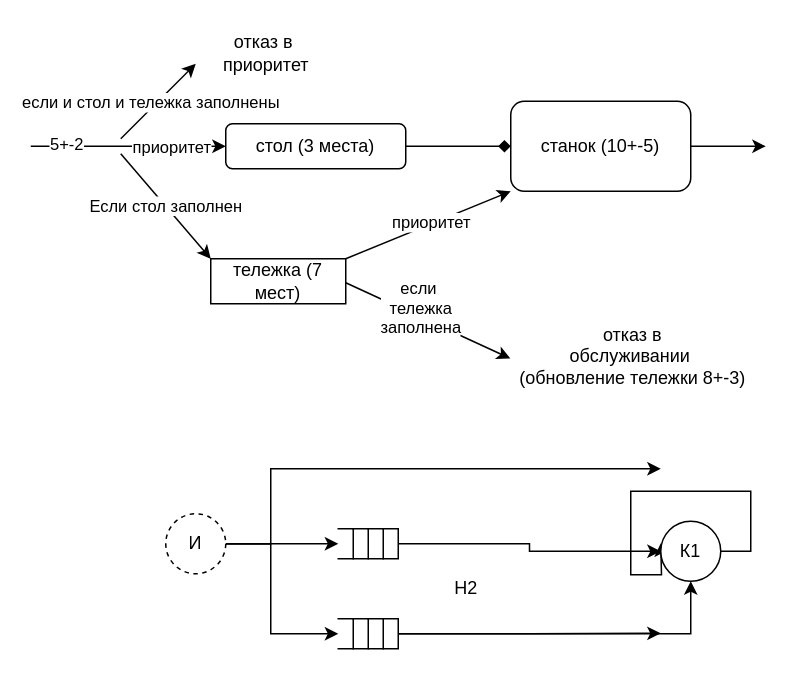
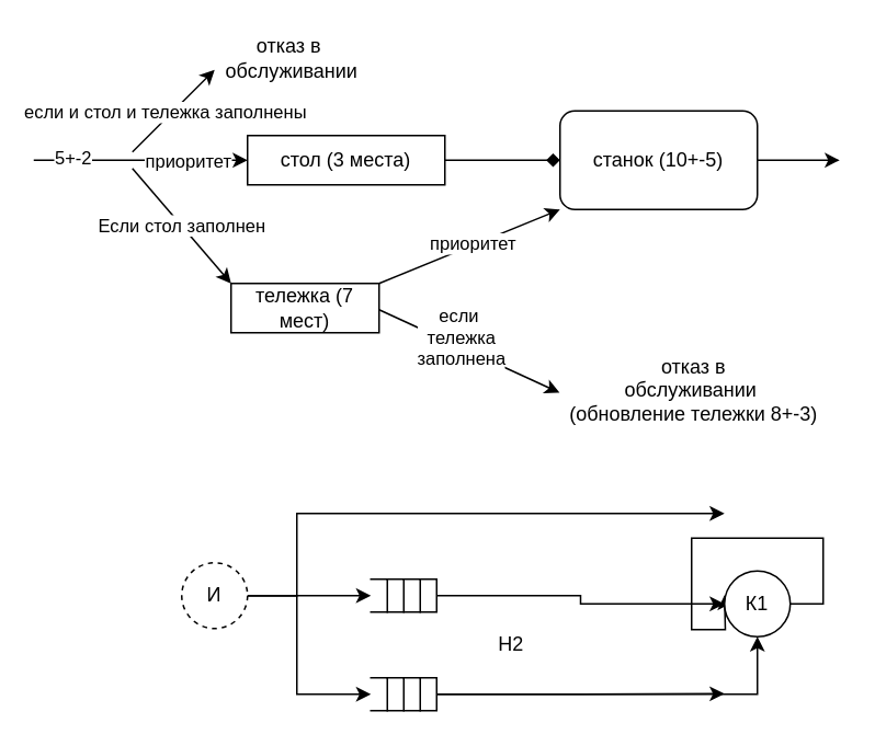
  <mxCell id="0" />
  <mxCell id="1" parent="0" />
- <mxCell id="2" value="стол (3 места)" style="whiteSpace=wrap;html=1;rounded=1;" parent="1" vertex="1"><mxGeometry x="150" y="82" width="120" height="30" as="geometry" /></mxCell>
+ <mxCell id="2" value="стол (3 места)" style="rounded=0;whiteSpace=wrap;html=1;" parent="1" vertex="1"><mxGeometry x="150" y="82" width="120" height="30" as="geometry" /></mxCell>
  <mxCell id="3" value="" style="endArrow=classic;html=1;rounded=0;entryX=0;entryY=0.5;entryDx=0;entryDy=0;" parent="1" target="2" edge="1"><mxGeometry width="50" height="50" relative="1" as="geometry"><mxPoint x="20" y="97" as="sourcePoint" /><mxPoint x="450" y="162" as="targetPoint" /></mxGeometry></mxCell>
  <mxCell id="4" value="приоритет" style="edgeLabel;html=1;align=center;verticalAlign=middle;resizable=0;points=[];" parent="3" vertex="1" connectable="0"><mxGeometry x="0.435" relative="1" as="geometry"><mxPoint as="offset" /></mxGeometry></mxCell>
  <mxCell id="5" value="5+-2" style="edgeLabel;html=1;align=center;verticalAlign=middle;resizable=0;points=[];" parent="3" vertex="1" connectable="0"><mxGeometry x="-0.641" y="2" relative="1" as="geometry"><mxPoint as="offset" /></mxGeometry></mxCell>
  <mxCell id="6" value="" style="endArrow=diamond;html=1;rounded=0;exitX=1;exitY=0.5;exitDx=0;exitDy=0;" parent="1" source="2" target="7" edge="1"><mxGeometry width="50" height="50" relative="1" as="geometry"><mxPoint x="400" y="212" as="sourcePoint" /><mxPoint x="350" y="97" as="targetPoint" /></mxGeometry></mxCell>
  <mxCell id="7" value="станок (10+-5)" style="whiteSpace=wrap;html=1;rounded=1;" parent="1" vertex="1"><mxGeometry x="340" y="67" width="120" height="60" as="geometry" /></mxCell>
  <mxCell id="8" value="Если стол заполнен" style="endArrow=classic;html=1;rounded=0;" parent="1" edge="1"><mxGeometry width="50" height="50" relative="1" as="geometry"><mxPoint x="80" y="102" as="sourcePoint" /><mxPoint x="140" y="172" as="targetPoint" /></mxGeometry></mxCell>
  <mxCell id="9" value="тележка (7 мест)" style="rounded=0;whiteSpace=wrap;html=1;" parent="1" vertex="1"><mxGeometry x="140" y="172" width="90" height="30" as="geometry" /></mxCell>
  <mxCell id="10" value="" style="endArrow=classic;html=1;rounded=0;entryX=0;entryY=1;entryDx=0;entryDy=0;" parent="1" target="7" edge="1"><mxGeometry width="50" height="50" relative="1" as="geometry"><mxPoint x="230" y="172" as="sourcePoint" /><mxPoint x="280" y="122" as="targetPoint" /></mxGeometry></mxCell>
  <mxCell id="11" value="приоритет" style="edgeLabel;html=1;align=center;verticalAlign=middle;resizable=0;points=[];" parent="10" vertex="1" connectable="0"><mxGeometry x="-0.264" y="2" relative="1" as="geometry"><mxPoint x="17" y="-6" as="offset" /></mxGeometry></mxCell>
  <mxCell id="12" value="" style="endArrow=classic;html=1;rounded=0;exitX=1;exitY=0.5;exitDx=0;exitDy=0;entryX=0.022;entryY=0.53;entryDx=0;entryDy=0;entryPerimeter=0;" parent="1" target="14" edge="1"><mxGeometry width="50" height="50" relative="1" as="geometry"><mxPoint x="230" y="188" as="sourcePoint" /><mxPoint x="300" y="183" as="targetPoint" /><Array as="points" /></mxGeometry></mxCell>
  <mxCell id="13" value="если&amp;nbsp;&lt;br&gt;тележка&lt;br&gt;заполнена" style="edgeLabel;html=1;align=center;verticalAlign=middle;resizable=0;points=[];" parent="12" vertex="1" connectable="0"><mxGeometry x="-0.341" relative="1" as="geometry"><mxPoint x="13" as="offset" /></mxGeometry></mxCell>
  <mxCell id="14" value="отказ в &lt;br&gt;обслуживании&amp;nbsp;&lt;br&gt;(обновление тележки 8+-3)" style="text;html=1;align=center;verticalAlign=middle;resizable=0;points=[];autosize=1;strokeColor=none;fillColor=none;" parent="1" vertex="1"><mxGeometry x="336" y="212" width="170" height="50" as="geometry" /></mxCell>
  <mxCell id="15" value="" style="endArrow=classic;html=1;rounded=0;" parent="1" edge="1"><mxGeometry width="50" height="50" relative="1" as="geometry"><mxPoint x="80" y="92" as="sourcePoint" /><mxPoint x="130" y="42" as="targetPoint" /></mxGeometry></mxCell>
  <mxCell id="16" value="если и стол и тележка заполнены" style="edgeLabel;html=1;align=center;verticalAlign=middle;resizable=0;points=[];" parent="15" vertex="1" connectable="0"><mxGeometry x="-0.21" relative="1" as="geometry"><mxPoint y="-5" as="offset" /></mxGeometry></mxCell>
- <mxCell id="17" value="отказ в&lt;br&gt;&amp;nbsp;приоритет" style="text;html=1;align=center;verticalAlign=middle;resizable=0;points=[];autosize=1;strokeColor=none;fillColor=none;" parent="1" vertex="1"><mxGeometry x="125" y="20" width="100" height="30" as="geometry" /></mxCell>
+ <mxCell id="17" value="отказ в&lt;br&gt;&amp;nbsp;обслуживании" style="text;html=1;align=center;verticalAlign=middle;resizable=0;points=[];autosize=1;strokeColor=none;fillColor=none;" parent="1" vertex="1"><mxGeometry x="125" y="20" width="100" height="30" as="geometry" /></mxCell>
  <mxCell id="18" value="" style="endArrow=classic;html=1;rounded=0;exitX=1;exitY=0.5;exitDx=0;exitDy=0;" parent="1" source="7" edge="1"><mxGeometry width="50" height="50" relative="1" as="geometry"><mxPoint x="480" y="102" as="sourcePoint" /><mxPoint x="510" y="97" as="targetPoint" /></mxGeometry></mxCell>
  <mxCell id="19" style="edgeStyle=orthogonalEdgeStyle;rounded=0;orthogonalLoop=1;jettySize=auto;html=1;exitX=1;exitY=0.5;exitDx=0;exitDy=0;entryX=0.5;entryY=0;entryDx=0;entryDy=0;" parent="1" source="22" target="31" edge="1"><mxGeometry relative="1" as="geometry" /></mxCell>
  <mxCell id="20" style="edgeStyle=orthogonalEdgeStyle;rounded=0;orthogonalLoop=1;jettySize=auto;html=1;exitX=1;exitY=0.5;exitDx=0;exitDy=0;entryX=0.5;entryY=0;entryDx=0;entryDy=0;" parent="1" source="22" target="26" edge="1"><mxGeometry relative="1" as="geometry"><Array as="points"><mxPoint x="180" y="362" /><mxPoint x="180" y="422" /></Array></mxGeometry></mxCell>
  <mxCell id="21" style="edgeStyle=orthogonalEdgeStyle;rounded=0;orthogonalLoop=1;jettySize=auto;html=1;exitX=1;exitY=0.5;exitDx=0;exitDy=0;" parent="1" source="22" edge="1"><mxGeometry relative="1" as="geometry"><mxPoint x="440" y="312" as="targetPoint" /><Array as="points"><mxPoint x="180" y="362" /><mxPoint x="180" y="312" /></Array></mxGeometry></mxCell>
  <mxCell id="22" value="И" style="ellipse;whiteSpace=wrap;html=1;aspect=fixed;dashed=1;" parent="1" vertex="1"><mxGeometry x="110" y="342" width="40" height="40" as="geometry" /></mxCell>
  <mxCell id="23" style="edgeStyle=orthogonalEdgeStyle;rounded=0;orthogonalLoop=1;jettySize=auto;html=1;exitX=1;exitY=0.5;exitDx=0;exitDy=0;" parent="1" source="24" edge="1"><mxGeometry relative="1" as="geometry"><mxPoint x="440" y="361.724" as="targetPoint" /></mxGeometry></mxCell>
  <mxCell id="24" value="К1" style="ellipse;whiteSpace=wrap;html=1;aspect=fixed;" parent="1" vertex="1"><mxGeometry x="440" y="347" width="40" height="40" as="geometry" /></mxCell>
  <mxCell id="25" value="" style="group" parent="1" vertex="1" connectable="0"><mxGeometry x="225" y="412" width="45" height="20" as="geometry" /></mxCell>
  <mxCell id="26" value="" style="shape=partialRectangle;whiteSpace=wrap;html=1;bottom=1;right=1;left=1;top=0;fillColor=none;routingCenterX=-0.5;rotation=-90;" parent="25" vertex="1"><mxGeometry x="-5" y="5" width="20" height="10" as="geometry" /></mxCell>
  <mxCell id="27" value="" style="shape=partialRectangle;whiteSpace=wrap;html=1;bottom=1;right=1;left=1;top=0;fillColor=none;routingCenterX=-0.5;rotation=-90;" parent="25" vertex="1"><mxGeometry x="5" y="5" width="20" height="10" as="geometry" /></mxCell>
  <mxCell id="28" value="" style="shape=partialRectangle;whiteSpace=wrap;html=1;bottom=1;right=1;left=1;top=0;fillColor=none;routingCenterX=-0.5;rotation=-90;" parent="25" vertex="1"><mxGeometry x="15" y="5" width="20" height="10" as="geometry" /></mxCell>
  <mxCell id="29" value="" style="shape=partialRectangle;whiteSpace=wrap;html=1;bottom=1;right=1;left=1;top=0;fillColor=none;routingCenterX=-0.5;rotation=-90;" parent="25" vertex="1"><mxGeometry x="25" y="5" width="20" height="10" as="geometry" /></mxCell>
  <mxCell id="30" value="" style="group" parent="1" vertex="1" connectable="0"><mxGeometry x="225" y="352" width="45" height="20" as="geometry" /></mxCell>
  <mxCell id="31" value="" style="shape=partialRectangle;whiteSpace=wrap;html=1;bottom=1;right=1;left=1;top=0;fillColor=none;routingCenterX=-0.5;rotation=-90;" parent="30" vertex="1"><mxGeometry x="-5" y="5" width="20" height="10" as="geometry" /></mxCell>
  <mxCell id="32" value="" style="shape=partialRectangle;whiteSpace=wrap;html=1;bottom=1;right=1;left=1;top=0;fillColor=none;routingCenterX=-0.5;rotation=-90;" parent="30" vertex="1"><mxGeometry x="5" y="5" width="20" height="10" as="geometry" /></mxCell>
  <mxCell id="33" value="" style="shape=partialRectangle;whiteSpace=wrap;html=1;bottom=1;right=1;left=1;top=0;fillColor=none;routingCenterX=-0.5;rotation=-90;" parent="30" vertex="1"><mxGeometry x="15" y="5" width="20" height="10" as="geometry" /></mxCell>
  <mxCell id="34" value="" style="shape=partialRectangle;whiteSpace=wrap;html=1;bottom=1;right=1;left=1;top=0;fillColor=none;routingCenterX=-0.5;rotation=-90;" parent="30" vertex="1"><mxGeometry x="25" y="5" width="20" height="10" as="geometry" /></mxCell>
  <mxCell id="35" style="edgeStyle=orthogonalEdgeStyle;rounded=0;orthogonalLoop=1;jettySize=auto;html=1;exitX=0.5;exitY=1;exitDx=0;exitDy=0;entryX=0;entryY=0.5;entryDx=0;entryDy=0;" parent="1" source="34" target="24" edge="1"><mxGeometry relative="1" as="geometry" /></mxCell>
  <mxCell id="36" style="edgeStyle=orthogonalEdgeStyle;rounded=0;orthogonalLoop=1;jettySize=auto;html=1;exitX=0.5;exitY=1;exitDx=0;exitDy=0;entryX=0.5;entryY=1;entryDx=0;entryDy=0;" parent="1" source="29" target="24" edge="1"><mxGeometry relative="1" as="geometry" /></mxCell>
  <mxCell id="37" value="Н2" style="text;html=1;align=center;verticalAlign=middle;resizable=0;points=[];autosize=1;strokeColor=none;fillColor=none;" parent="1" vertex="1"><mxGeometry x="295" y="382" width="30" height="20" as="geometry" /></mxCell>
  <mxCell id="38" style="edgeStyle=orthogonalEdgeStyle;rounded=0;orthogonalLoop=1;jettySize=auto;html=1;exitX=0.5;exitY=1;exitDx=0;exitDy=0;" parent="1" source="29" edge="1"><mxGeometry relative="1" as="geometry"><mxPoint x="440" y="421.724" as="targetPoint" /></mxGeometry></mxCell>
